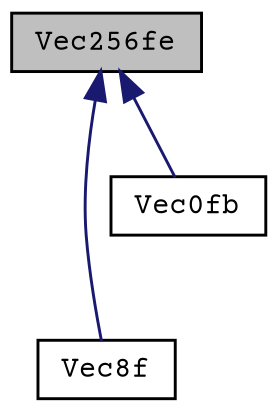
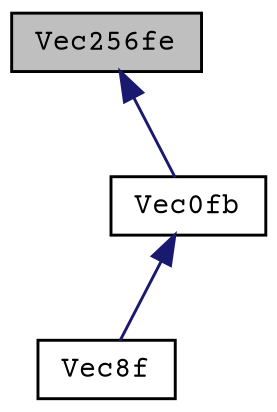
  digraph {
    fontname="Courier Prime"
    node [color=black fillcolor=white fontname="Courier Prime" fontsize=10 shape=record style=filled]
    edge [color=midnightblue dir=back fontname="Courier Prime" fontsize=10 labelfontname=Helvetica labelfontsize=10 style=solid]
    n1 [fillcolor=grey75 fontcolor=black height=0.2 label=Vec256fe width=0.4]
    n2 [height=0.2 label=Vec8f width=0.4]
    n3 [height=0.2 label=Vec0fb width=0.4]
-   n1 -> n2
+   n3 -> n2
    n1 -> n3
  }
